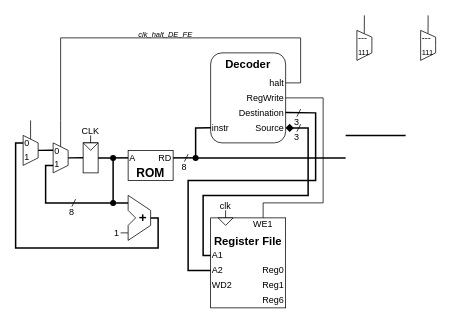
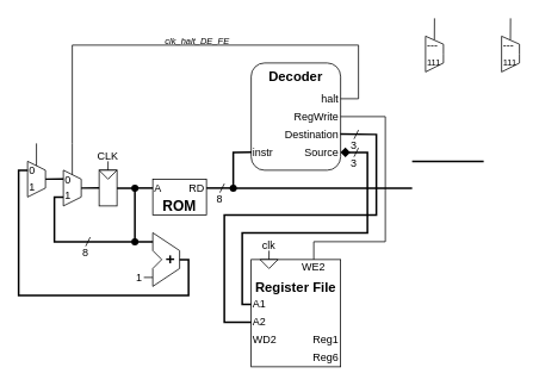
  <mxCell id="0" />
  <mxCell id="1" parent="0" />
  <mxCell id="2" value="" style="rounded=0;whiteSpace=wrap;html=1;fillColor=none;movable=1;resizable=1;rotatable=1;deletable=1;editable=1;locked=0;connectable=1;" parent="1" vertex="1"><mxGeometry x="280" y="290" width="100" height="120" as="geometry" /></mxCell>
  <mxCell id="3" value="A1" style="text;html=1;align=left;verticalAlign=middle;whiteSpace=wrap;rounded=0;labelPosition=center;verticalLabelPosition=middle;movable=1;resizable=1;rotatable=1;deletable=1;editable=1;locked=0;connectable=1;" parent="1" vertex="1"><mxGeometry x="280" y="330" width="40" height="20" as="geometry" /></mxCell>
  <mxCell id="4" value="A2" style="text;html=1;align=left;verticalAlign=middle;whiteSpace=wrap;rounded=0;labelPosition=center;verticalLabelPosition=middle;movable=1;resizable=1;rotatable=1;deletable=1;editable=1;locked=0;connectable=1;" parent="1" vertex="1"><mxGeometry x="280" y="350" width="40" height="20" as="geometry" /></mxCell>
  <mxCell id="5" value="WD2" style="text;html=1;align=left;verticalAlign=middle;whiteSpace=wrap;rounded=0;labelPosition=center;verticalLabelPosition=middle;movable=1;resizable=1;rotatable=1;deletable=1;editable=1;locked=0;connectable=1;" parent="1" vertex="1"><mxGeometry x="280" y="370" width="40" height="20" as="geometry" /></mxCell>
- <mxCell id="6" value="Reg0" style="text;html=1;align=right;verticalAlign=middle;whiteSpace=wrap;rounded=0;labelPosition=center;verticalLabelPosition=middle;movable=1;resizable=1;rotatable=1;deletable=1;editable=1;locked=0;connectable=1;" parent="1" vertex="1"><mxGeometry x="340" y="350" width="40" height="20" as="geometry" /></mxCell>
  <mxCell id="7" value="Reg1" style="text;html=1;align=right;verticalAlign=middle;whiteSpace=wrap;rounded=0;labelPosition=center;verticalLabelPosition=middle;movable=1;resizable=1;rotatable=1;deletable=1;editable=1;locked=0;connectable=1;" parent="1" vertex="1"><mxGeometry x="340" y="370" width="40" height="20" as="geometry" /></mxCell>
  <mxCell id="8" value="" style="triangle;whiteSpace=wrap;html=1;rotation=90;movable=1;resizable=1;rotatable=1;deletable=1;editable=1;locked=0;connectable=1;" parent="1" vertex="1"><mxGeometry x="295" y="285" width="10" height="20" as="geometry" /></mxCell>
  <mxCell id="9" value="" style="endArrow=none;html=1;rounded=0;strokeWidth=1;movable=1;resizable=1;rotatable=1;deletable=1;editable=1;locked=0;connectable=1;" parent="1" edge="1"><mxGeometry width="50" height="50" relative="1" as="geometry"><mxPoint x="299.93" y="290" as="sourcePoint" /><mxPoint x="300" y="280" as="targetPoint" /><Array as="points"><mxPoint x="299.93" y="290" /></Array></mxGeometry></mxCell>
  <mxCell id="10" value="clk" style="text;html=1;align=center;verticalAlign=middle;whiteSpace=wrap;rounded=0;movable=1;resizable=1;rotatable=1;deletable=1;editable=1;locked=0;connectable=1;" parent="1" vertex="1"><mxGeometry x="290" y="270" width="20" height="10" as="geometry" /></mxCell>
  <mxCell id="11" value="Register File" style="text;html=1;align=center;verticalAlign=middle;whiteSpace=wrap;rounded=0;fontSize=15;fontStyle=1;movable=1;resizable=1;rotatable=1;deletable=1;editable=1;locked=0;connectable=1;" parent="1" vertex="1"><mxGeometry x="280" y="310" width="100" height="20" as="geometry" /></mxCell>
- <mxCell id="12" value="WE1" style="text;html=1;align=center;verticalAlign=middle;whiteSpace=wrap;rounded=0;spacingTop=0;spacingBottom=4;movable=1;resizable=1;rotatable=1;deletable=1;editable=1;locked=0;connectable=1;" parent="1" vertex="1"><mxGeometry x="330" y="290" width="40" height="20" as="geometry" /></mxCell>
+ <mxCell id="12" value="WE2" style="text;html=1;align=center;verticalAlign=middle;whiteSpace=wrap;rounded=0;spacingTop=0;spacingBottom=4;movable=1;resizable=1;rotatable=1;deletable=1;editable=1;locked=0;connectable=1;" parent="1" vertex="1"><mxGeometry x="330" y="290" width="40" height="20" as="geometry" /></mxCell>
  <mxCell id="13" value="" style="rounded=1;whiteSpace=wrap;html=1;fontColor=none;noLabel=1;fillColor=none;" parent="1" vertex="1"><mxGeometry x="280" y="70" width="100" height="120" as="geometry" /></mxCell>
  <mxCell id="14" value="instr" style="text;html=1;align=left;verticalAlign=middle;whiteSpace=wrap;rounded=0;labelPosition=center;verticalLabelPosition=middle;movable=1;resizable=1;rotatable=1;deletable=1;editable=1;locked=0;connectable=1;" parent="1" vertex="1"><mxGeometry x="280" y="160" width="40" height="20" as="geometry" /></mxCell>
  <mxCell id="15" value="" style="rounded=0;whiteSpace=wrap;html=1;fillColor=none;" parent="1" vertex="1"><mxGeometry x="110" y="190" width="20" height="40" as="geometry" /></mxCell>
  <mxCell id="16" value="halt" style="text;html=1;align=right;verticalAlign=middle;whiteSpace=wrap;rounded=0;labelPosition=center;verticalLabelPosition=middle;movable=1;resizable=1;rotatable=1;deletable=1;editable=1;locked=0;connectable=1;" parent="1" vertex="1"><mxGeometry x="340" y="100" width="40" height="20" as="geometry" /></mxCell>
  <mxCell id="17" value="" style="triangle;whiteSpace=wrap;html=1;rotation=90;movable=1;resizable=1;rotatable=1;deletable=1;editable=1;locked=0;connectable=1;" parent="1" vertex="1"><mxGeometry x="115" y="185" width="10" height="20" as="geometry" /></mxCell>
  <mxCell id="18" value="" style="endArrow=none;html=1;rounded=0;strokeWidth=1;movable=1;resizable=1;rotatable=1;deletable=1;editable=1;locked=0;connectable=1;" parent="1" edge="1"><mxGeometry width="50" height="50" relative="1" as="geometry"><mxPoint x="119.93" y="190" as="sourcePoint" /><mxPoint x="120" y="180" as="targetPoint" /><Array as="points"><mxPoint x="119.93" y="190" /></Array></mxGeometry></mxCell>
  <mxCell id="19" value="CLK" style="text;html=1;align=center;verticalAlign=middle;whiteSpace=wrap;rounded=0;movable=1;resizable=1;rotatable=1;deletable=1;editable=1;locked=0;connectable=1;" parent="1" vertex="1"><mxGeometry x="110" y="170" width="20" height="10" as="geometry" /></mxCell>
  <mxCell id="20" value="RegWrite" style="text;html=1;align=right;verticalAlign=middle;whiteSpace=wrap;rounded=0;labelPosition=center;verticalLabelPosition=middle;movable=1;resizable=1;rotatable=1;deletable=1;editable=1;locked=0;connectable=1;" parent="1" vertex="1"><mxGeometry x="320" y="120" width="60" height="20" as="geometry" /></mxCell>
  <mxCell id="21" value="Source" style="text;html=1;align=right;verticalAlign=middle;whiteSpace=wrap;rounded=0;labelPosition=center;verticalLabelPosition=middle;movable=1;resizable=1;rotatable=1;deletable=1;editable=1;locked=0;connectable=1;" parent="1" vertex="1"><mxGeometry x="320" y="160" width="60" height="20" as="geometry" /></mxCell>
  <mxCell id="22" value="Destination" style="text;html=1;align=right;verticalAlign=middle;whiteSpace=wrap;rounded=0;labelPosition=center;verticalLabelPosition=middle;movable=1;resizable=1;rotatable=1;deletable=1;editable=1;locked=0;connectable=1;" parent="1" vertex="1"><mxGeometry x="320" y="140" width="60" height="20" as="geometry" /></mxCell>
  <mxCell id="23" value="+" style="text;html=1;align=center;verticalAlign=middle;whiteSpace=wrap;rounded=0;fontSize=18;fontStyle=1" parent="1" vertex="1"><mxGeometry x="180" y="280" width="20" height="20" as="geometry" /></mxCell>
  <mxCell id="24" value="" style="endArrow=none;html=1;rounded=0;" parent="1" edge="1"><mxGeometry width="50" height="50" relative="1" as="geometry"><mxPoint x="160" y="310" as="sourcePoint" /><mxPoint x="170" y="310" as="targetPoint" /></mxGeometry></mxCell>
  <mxCell id="25" value="1" style="text;html=1;align=center;verticalAlign=middle;whiteSpace=wrap;rounded=0;" parent="1" vertex="1"><mxGeometry x="150" y="300" width="10" height="20" as="geometry" /></mxCell>
  <mxCell id="26" value="0" style="text;html=1;align=left;verticalAlign=middle;whiteSpace=wrap;rounded=0;spacingTop=2;" parent="1" vertex="1"><mxGeometry x="70" y="190" width="20" height="20" as="geometry" /></mxCell>
  <mxCell id="27" value="1" style="text;html=1;align=left;verticalAlign=middle;whiteSpace=wrap;rounded=0;spacingBottom=2;" parent="1" vertex="1"><mxGeometry x="70" y="210" width="20" height="20" as="geometry" /></mxCell>
  <mxCell id="28" value="" style="endArrow=none;html=1;rounded=0;strokeWidth=2;" parent="1" edge="1"><mxGeometry width="50" height="50" relative="1" as="geometry"><mxPoint x="50" y="200" as="sourcePoint" /><mxPoint x="70" y="199.87" as="targetPoint" /></mxGeometry></mxCell>
  <mxCell id="29" value="" style="endArrow=none;html=1;rounded=0;strokeWidth=2;" parent="1" edge="1"><mxGeometry width="50" height="50" relative="1" as="geometry"><mxPoint x="130" y="210" as="sourcePoint" /><mxPoint x="170" y="270" as="targetPoint" /><Array as="points"><mxPoint x="150" y="210" /><mxPoint x="150" y="270" /></Array></mxGeometry></mxCell>
  <mxCell id="30" value="" style="endArrow=none;html=1;rounded=0;strokeWidth=2;entryX=0;entryY=0.5;entryDx=0;entryDy=0;" parent="1" target="34" edge="1"><mxGeometry width="50" height="50" relative="1" as="geometry"><mxPoint x="200" y="290" as="sourcePoint" /><mxPoint x="10" y="190" as="targetPoint" /><Array as="points"><mxPoint x="210" y="290" /><mxPoint x="210" y="330" /><mxPoint x="20" y="330" /><mxPoint x="20" y="190" /></Array></mxGeometry></mxCell>
  <mxCell id="31" value="" style="endArrow=none;html=1;rounded=0;strokeWidth=2;" parent="1" edge="1"><mxGeometry width="50" height="50" relative="1" as="geometry"><mxPoint x="90" y="210" as="sourcePoint" /><mxPoint x="110" y="209.73" as="targetPoint" /></mxGeometry></mxCell>
  <mxCell id="32" value="" style="endArrow=none;html=1;rounded=0;" parent="1" edge="1"><mxGeometry width="50" height="50" relative="1" as="geometry"><mxPoint x="50" y="200" as="sourcePoint" /><mxPoint x="50" y="200" as="targetPoint" /><Array as="points"><mxPoint x="50" y="210" /><mxPoint x="30" y="220" /><mxPoint x="30" y="180" /><mxPoint x="50" y="190" /></Array></mxGeometry></mxCell>
  <mxCell id="33" value="" style="endArrow=none;html=1;rounded=0;" parent="1" edge="1"><mxGeometry width="50" height="50" relative="1" as="geometry"><mxPoint x="90" y="210" as="sourcePoint" /><mxPoint x="90" y="210" as="targetPoint" /><Array as="points"><mxPoint x="90" y="220" /><mxPoint x="70" y="230" /><mxPoint x="70" y="190" /><mxPoint x="90" y="200" /></Array></mxGeometry></mxCell>
  <mxCell id="34" value="0" style="text;html=1;align=left;verticalAlign=middle;whiteSpace=wrap;rounded=0;spacingTop=2;" parent="1" vertex="1"><mxGeometry x="30" y="180" width="20" height="20" as="geometry" /></mxCell>
  <mxCell id="35" value="1" style="text;html=1;align=left;verticalAlign=middle;whiteSpace=wrap;rounded=0;spacingBottom=2;" parent="1" vertex="1"><mxGeometry x="30" y="200" width="20" height="20" as="geometry" /></mxCell>
  <mxCell id="36" value="" style="endArrow=none;html=1;rounded=0;" parent="1" edge="1"><mxGeometry width="50" height="50" relative="1" as="geometry"><mxPoint x="80" y="195" as="sourcePoint" /><mxPoint x="80" y="160" as="targetPoint" /></mxGeometry></mxCell>
  <mxCell id="37" value="" style="endArrow=none;html=1;rounded=0;" parent="1" edge="1"><mxGeometry width="50" height="50" relative="1" as="geometry"><mxPoint x="39.95" y="185" as="sourcePoint" /><mxPoint x="39.95" y="160" as="targetPoint" /></mxGeometry></mxCell>
  <mxCell id="38" value="" style="rounded=0;whiteSpace=wrap;html=1;fillColor=none;" parent="1" vertex="1"><mxGeometry x="170" y="200" width="60" height="40" as="geometry" /></mxCell>
  <mxCell id="39" value="A" style="text;html=1;align=left;verticalAlign=middle;whiteSpace=wrap;rounded=0;" parent="1" vertex="1"><mxGeometry x="170" y="200" width="30" height="20" as="geometry" /></mxCell>
  <mxCell id="40" value="ROM" style="text;html=1;align=center;verticalAlign=middle;whiteSpace=wrap;rounded=0;fontSize=16;fontStyle=1" parent="1" vertex="1"><mxGeometry x="170" y="220" width="60" height="20" as="geometry" /></mxCell>
  <mxCell id="41" value="RD" style="text;html=1;align=right;verticalAlign=middle;whiteSpace=wrap;rounded=0;" parent="1" vertex="1"><mxGeometry x="200" y="200" width="30" height="20" as="geometry" /></mxCell>
  <mxCell id="42" value="" style="endArrow=none;html=1;rounded=0;startArrow=oval;startFill=1;strokeWidth=2;" parent="1" edge="1"><mxGeometry width="50" height="50" relative="1" as="geometry"><mxPoint x="150" y="210" as="sourcePoint" /><mxPoint x="170" y="210" as="targetPoint" /></mxGeometry></mxCell>
  <mxCell id="43" value="" style="endArrow=oval;html=1;rounded=0;startArrow=none;startFill=0;endFill=1;strokeWidth=2;" parent="1" edge="1"><mxGeometry width="50" height="50" relative="1" as="geometry"><mxPoint x="70" y="220" as="sourcePoint" /><mxPoint x="150" y="270" as="targetPoint" /><Array as="points"><mxPoint x="60" y="220" /><mxPoint x="60" y="270" /></Array></mxGeometry></mxCell>
  <mxCell id="44" value="" style="endArrow=none;html=1;rounded=0;anchorPointDirection=0;editable=1;movable=1;resizable=1;rotatable=1;deletable=1;locked=0;connectable=1;bendable=0;" parent="1" edge="1"><mxGeometry width="50" height="50" relative="1" as="geometry"><mxPoint x="95" y="275" as="sourcePoint" /><mxPoint x="100" y="265" as="targetPoint" /></mxGeometry></mxCell>
  <mxCell id="45" value="8" style="text;html=1;align=center;verticalAlign=middle;whiteSpace=wrap;rounded=0;" parent="1" vertex="1"><mxGeometry x="90" y="275" width="10" height="15" as="geometry" /></mxCell>
  <mxCell id="46" value="Decoder" style="text;html=1;align=center;verticalAlign=middle;whiteSpace=wrap;rounded=0;fontSize=15;fontStyle=1" parent="1" vertex="1"><mxGeometry x="280" y="70" width="100" height="30" as="geometry" /></mxCell>
  <mxCell id="47" value="" style="endArrow=none;html=1;rounded=0;" parent="1" edge="1"><mxGeometry width="50" height="50" relative="1" as="geometry"><mxPoint x="170" y="310" as="sourcePoint" /><mxPoint x="170" y="310" as="targetPoint" /><Array as="points"><mxPoint x="170" y="300" /><mxPoint x="180" y="290" /><mxPoint x="170" y="280" /><mxPoint x="170" y="260" /><mxPoint x="200" y="280" /><mxPoint x="200" y="300" /><mxPoint x="170" y="320" /></Array></mxGeometry></mxCell>
  <mxCell id="48" value="" style="endArrow=none;html=1;rounded=0;" parent="1" edge="1"><mxGeometry width="50" height="50" relative="1" as="geometry"><mxPoint x="495" y="60" as="sourcePoint" /><mxPoint x="495" y="60" as="targetPoint" /><Array as="points"><mxPoint x="495" y="70" /><mxPoint x="475" y="80" /><mxPoint x="475" y="40" /><mxPoint x="495" y="49" /></Array></mxGeometry></mxCell>
  <mxCell id="49" value="111" style="text;html=1;align=left;verticalAlign=middle;whiteSpace=wrap;rounded=0;spacingTop=0;spacingBottom=2;fontSize=10;" parent="1" vertex="1"><mxGeometry x="475" y="60" width="20" height="20" as="geometry" /></mxCell>
  <mxCell id="50" value="---" style="text;html=1;align=left;verticalAlign=middle;whiteSpace=wrap;rounded=0;spacingTop=2;" parent="1" vertex="1"><mxGeometry x="475" y="40" width="20" height="20" as="geometry" /></mxCell>
  <mxCell id="51" value="" style="endArrow=oval;html=1;strokeWidth=2;endFill=1;" parent="1" edge="1"><mxGeometry width="50" height="50" relative="1" as="geometry"><mxPoint x="230" y="210" as="sourcePoint" /><mxPoint x="260" y="210" as="targetPoint" /></mxGeometry></mxCell>
  <mxCell id="52" value="" style="endArrow=none;html=1;rounded=0;" parent="1" edge="1"><mxGeometry width="50" height="50" relative="1" as="geometry"><mxPoint x="484.86" y="44" as="sourcePoint" /><mxPoint x="485" y="20" as="targetPoint" /></mxGeometry></mxCell>
  <mxCell id="53" value="" style="endArrow=none;html=1;rounded=0;curved=0;strokeWidth=2;entryX=0.004;entryY=0.833;entryDx=0;entryDy=0;entryPerimeter=0;" parent="1" target="13" edge="1"><mxGeometry width="50" height="50" relative="1" as="geometry"><mxPoint x="260" y="210" as="sourcePoint" /><mxPoint x="270" y="120" as="targetPoint" /><Array as="points"><mxPoint x="260" y="170" /></Array></mxGeometry></mxCell>
  <mxCell id="54" value="" style="endArrow=none;html=1;rounded=0;" parent="1" edge="1"><mxGeometry width="50" height="50" relative="1" as="geometry"><mxPoint x="580" y="60" as="sourcePoint" /><mxPoint x="580" y="60" as="targetPoint" /><Array as="points"><mxPoint x="580" y="70" /><mxPoint x="560" y="80" /><mxPoint x="560" y="40" /><mxPoint x="580" y="49" /></Array></mxGeometry></mxCell>
  <mxCell id="55" value="111" style="text;html=1;align=left;verticalAlign=middle;whiteSpace=wrap;rounded=0;spacingTop=0;spacingBottom=2;fontSize=10;" parent="1" vertex="1"><mxGeometry x="560" y="60" width="20" height="20" as="geometry" /></mxCell>
  <mxCell id="56" value="---" style="text;html=1;align=left;verticalAlign=middle;whiteSpace=wrap;rounded=0;spacingTop=2;" parent="1" vertex="1"><mxGeometry x="560" y="40" width="20" height="20" as="geometry" /></mxCell>
  <mxCell id="57" value="" style="endArrow=none;html=1;rounded=0;" parent="1" edge="1"><mxGeometry width="50" height="50" relative="1" as="geometry"><mxPoint x="569.86" y="44" as="sourcePoint" /><mxPoint x="570" y="20" as="targetPoint" /></mxGeometry></mxCell>
  <mxCell id="58" value="" style="endArrow=none;html=1;strokeWidth=2;endFill=0;" parent="1" edge="1"><mxGeometry width="50" height="50" relative="1" as="geometry"><mxPoint x="260" y="210" as="sourcePoint" /><mxPoint x="460" y="210" as="targetPoint" /><Array as="points" /></mxGeometry></mxCell>
  <mxCell id="59" value="" style="endArrow=diamond;html=1;entryX=1;entryY=0.5;entryDx=0;entryDy=0;exitX=0;exitY=0.5;exitDx=0;exitDy=0;rounded=0;curved=0;strokeWidth=2;" parent="1" source="3" target="21" edge="1"><mxGeometry width="50" height="50" relative="1" as="geometry"><mxPoint x="400" y="230" as="sourcePoint" /><mxPoint x="490" y="210" as="targetPoint" /><Array as="points"><mxPoint x="270" y="340" /><mxPoint x="270" y="260" /><mxPoint x="410" y="260" /><mxPoint x="410" y="170" /></Array></mxGeometry></mxCell>
  <mxCell id="60" value="" style="endArrow=none;html=1;entryX=0.997;entryY=0.663;entryDx=0;entryDy=0;exitX=0;exitY=0.5;exitDx=0;exitDy=0;rounded=0;curved=0;strokeWidth=2;entryPerimeter=0;" parent="1" source="4" target="13" edge="1"><mxGeometry width="50" height="50" relative="1" as="geometry"><mxPoint x="280" y="320" as="sourcePoint" /><mxPoint x="380" y="130" as="targetPoint" /><Array as="points"><mxPoint x="250" y="360" /><mxPoint x="250" y="240" /><mxPoint x="420" y="240" /><mxPoint x="420" y="150" /></Array></mxGeometry></mxCell>
  <mxCell id="61" value="" style="endArrow=none;html=1;rounded=0;anchorPointDirection=0;editable=1;movable=1;resizable=1;rotatable=1;deletable=1;locked=0;connectable=1;bendable=0;" parent="1" edge="1"><mxGeometry width="50" height="50" relative="1" as="geometry"><mxPoint x="395" y="175" as="sourcePoint" /><mxPoint x="400" y="165" as="targetPoint" /></mxGeometry></mxCell>
  <mxCell id="62" value="3" style="text;html=1;align=center;verticalAlign=middle;whiteSpace=wrap;rounded=0;" parent="1" vertex="1"><mxGeometry x="390" y="175" width="10" height="15" as="geometry" /></mxCell>
  <mxCell id="63" value="" style="endArrow=none;html=1;rounded=0;anchorPointDirection=0;editable=1;movable=1;resizable=1;rotatable=1;deletable=1;locked=0;connectable=1;bendable=0;" parent="1" edge="1"><mxGeometry width="50" height="50" relative="1" as="geometry"><mxPoint x="245" y="215" as="sourcePoint" /><mxPoint x="250" y="205" as="targetPoint" /></mxGeometry></mxCell>
  <mxCell id="64" value="8" style="text;html=1;align=center;verticalAlign=middle;whiteSpace=wrap;rounded=0;" parent="1" vertex="1"><mxGeometry x="240" y="215" width="10" height="15" as="geometry" /></mxCell>
  <mxCell id="65" value="" style="endArrow=none;html=1;rounded=0;anchorPointDirection=0;editable=1;movable=1;resizable=1;rotatable=1;deletable=1;locked=0;connectable=1;bendable=0;" parent="1" edge="1"><mxGeometry width="50" height="50" relative="1" as="geometry"><mxPoint x="395" y="155" as="sourcePoint" /><mxPoint x="400" y="145" as="targetPoint" /></mxGeometry></mxCell>
  <mxCell id="66" value="3" style="text;html=1;align=center;verticalAlign=middle;whiteSpace=wrap;rounded=0;" parent="1" vertex="1"><mxGeometry x="390" y="155" width="10" height="15" as="geometry" /></mxCell>
  <mxCell id="67" value="" style="endArrow=none;html=1;entryX=0.5;entryY=0;entryDx=0;entryDy=0;rounded=0;curved=0;" parent="1" target="12" edge="1"><mxGeometry width="50" height="50" relative="1" as="geometry"><mxPoint x="380" y="130" as="sourcePoint" /><mxPoint x="430" y="80" as="targetPoint" /><Array as="points"><mxPoint x="430" y="130" /><mxPoint x="430" y="270" /><mxPoint x="350" y="270" /></Array></mxGeometry></mxCell>
  <mxCell id="68" value="" style="endArrow=none;html=1;rounded=0;curved=0;" parent="1" edge="1"><mxGeometry width="50" height="50" relative="1" as="geometry"><mxPoint x="380" y="110" as="sourcePoint" /><mxPoint x="80" y="160" as="targetPoint" /><Array as="points"><mxPoint x="400" y="110" /><mxPoint x="400" y="50" /><mxPoint x="80" y="50" /></Array></mxGeometry></mxCell>
  <mxCell id="69" value="Reg6" style="text;html=1;align=right;verticalAlign=middle;whiteSpace=wrap;rounded=0;labelPosition=center;verticalLabelPosition=middle;movable=1;resizable=1;rotatable=1;deletable=1;editable=1;locked=0;connectable=1;" parent="1" vertex="1"><mxGeometry x="340" y="390" width="40" height="20" as="geometry" /></mxCell>
  <mxCell id="70" value="clk_halt_DE_FE" style="text;html=1;align=center;verticalAlign=middle;whiteSpace=wrap;rounded=0;fontSize=10;fontStyle=2" parent="1" vertex="1"><mxGeometry x="160" y="40" width="120" height="10" as="geometry" /></mxCell>
  <mxCell id="71" value="" style="endArrow=none;html=1;strokeWidth=2;endFill=0;" edge="1" parent="1"><mxGeometry width="50" height="50" relative="1" as="geometry"><mxPoint x="460" y="180" as="sourcePoint" /><mxPoint x="540" y="180" as="targetPoint" /><Array as="points" /></mxGeometry></mxCell>
